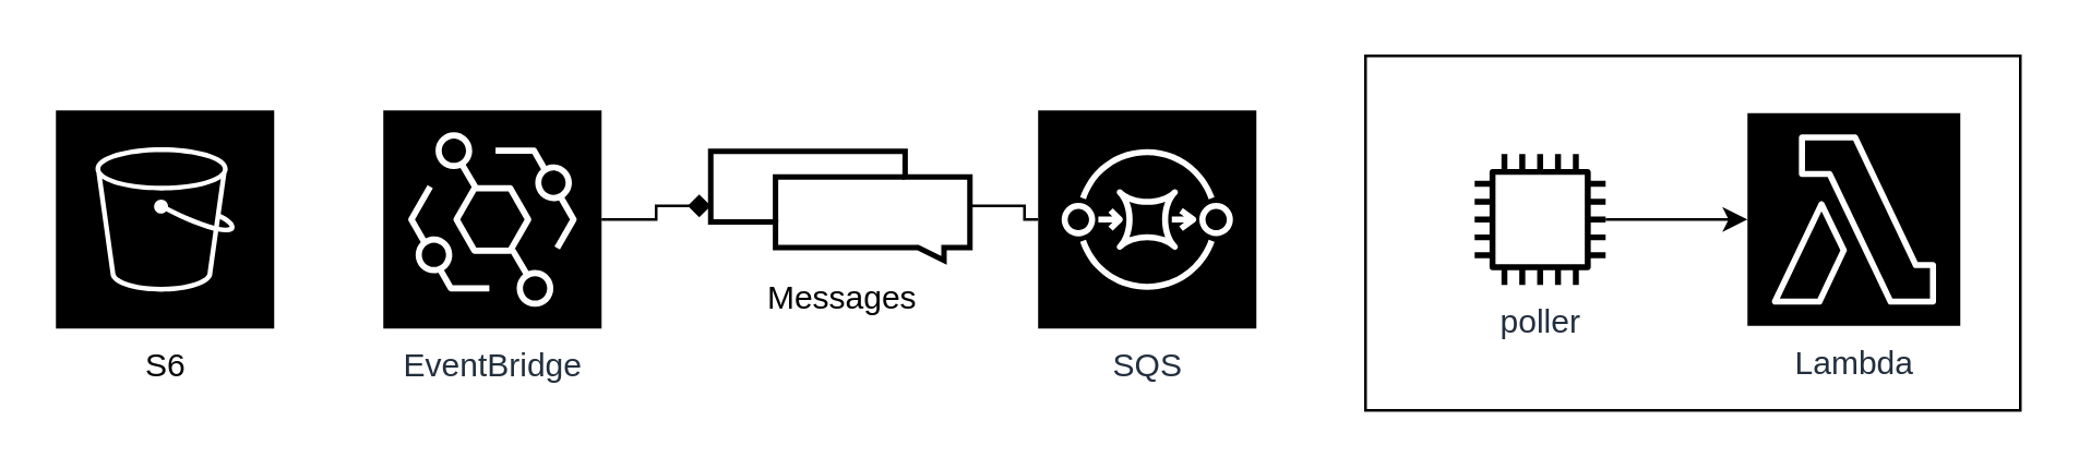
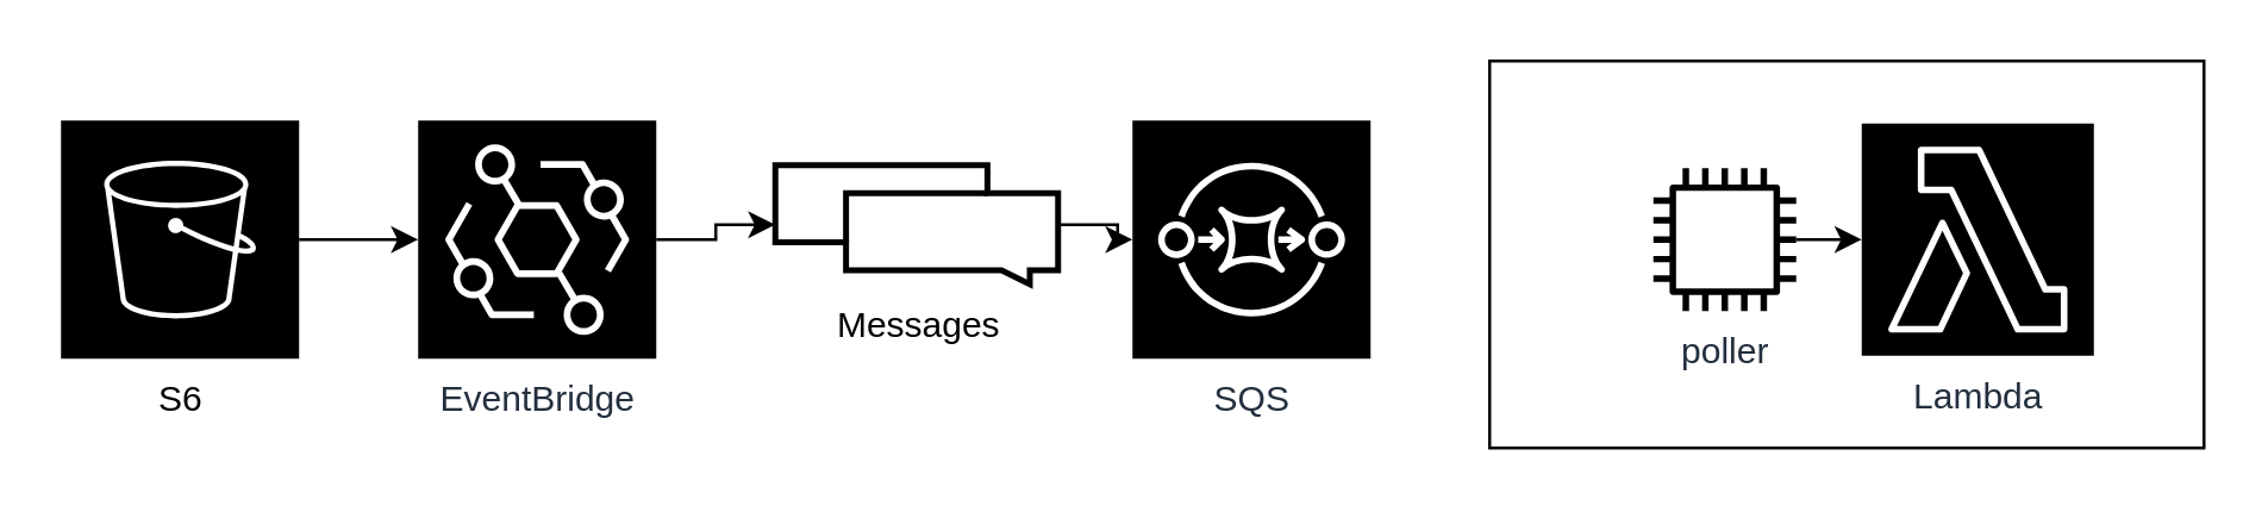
  <mxCell id="0" />
  <mxCell id="1" parent="0" />
  <mxCell id="2" value="" style="rounded=0;whiteSpace=wrap;html=1;strokeColor=#000000;fillColor=none;gradientColor=none;" vertex="1" parent="1"><mxGeometry x="500" y="20" width="240" height="130" as="geometry" /></mxCell>
+ <mxCell id="3" value="" style="edgeStyle=orthogonalEdgeStyle;rounded=0;orthogonalLoop=1;jettySize=auto;html=1;" edge="1" parent="1" source="4" target="6"><mxGeometry relative="1" as="geometry" /></mxCell>
  <mxCell id="4" value="S6" style="sketch=0;pointerEvents=1;shadow=0;dashed=0;html=1;strokeColor=none;fillColor=#000000;labelPosition=center;verticalLabelPosition=bottom;verticalAlign=top;align=center;outlineConnect=0;shape=mxgraph.veeam2.aws_s3;" vertex="1" parent="1"><mxGeometry x="20" y="40" width="80" height="80" as="geometry" /></mxCell>
- <mxCell id="5" value="" style="edgeStyle=orthogonalEdgeStyle;rounded=0;orthogonalLoop=1;jettySize=auto;html=1;endArrow=diamond;" edge="1" parent="1" source="6" target="9"><mxGeometry relative="1" as="geometry" /></mxCell>
+ <mxCell id="5" value="" style="edgeStyle=orthogonalEdgeStyle;rounded=0;orthogonalLoop=1;jettySize=auto;html=1;" edge="1" parent="1" source="6" target="9"><mxGeometry relative="1" as="geometry" /></mxCell>
  <mxCell id="6" value="EventBridge" style="sketch=0;points=[[0,0,0],[0.25,0,0],[0.5,0,0],[0.75,0,0],[1,0,0],[0,1,0],[0.25,1,0],[0.5,1,0],[0.75,1,0],[1,1,0],[0,0.25,0],[0,0.5,0],[0,0.75,0],[1,0.25,0],[1,0.5,0],[1,0.75,0]];outlineConnect=0;fontColor=#232F3E;gradientColor=none;gradientDirection=north;fillColor=#000000;strokeColor=#ffffff;dashed=0;verticalLabelPosition=bottom;verticalAlign=top;align=center;html=1;fontSize=12;fontStyle=0;aspect=fixed;shape=mxgraph.aws4.resourceIcon;resIcon=mxgraph.aws4.eventbridge;" vertex="1" parent="1"><mxGeometry x="140" y="40" width="80" height="80" as="geometry" /></mxCell>
  <mxCell id="7" value="SQS" style="sketch=0;points=[[0,0,0],[0.25,0,0],[0.5,0,0],[0.75,0,0],[1,0,0],[0,1,0],[0.25,1,0],[0.5,1,0],[0.75,1,0],[1,1,0],[0,0.25,0],[0,0.5,0],[0,0.75,0],[1,0.25,0],[1,0.5,0],[1,0.75,0]];outlineConnect=0;fontColor=#232F3E;gradientColor=none;gradientDirection=north;fillColor=#000000;strokeColor=#ffffff;dashed=0;verticalLabelPosition=bottom;verticalAlign=top;align=center;html=1;fontSize=12;fontStyle=0;aspect=fixed;shape=mxgraph.aws4.resourceIcon;resIcon=mxgraph.aws4.sqs;" vertex="1" parent="1"><mxGeometry x="380" y="40" width="80" height="80" as="geometry" /></mxCell>
- <mxCell id="8" value="" style="edgeStyle=orthogonalEdgeStyle;rounded=0;orthogonalLoop=1;jettySize=auto;html=1;endArrow=none;" edge="1" parent="1" source="9" target="7"><mxGeometry relative="1" as="geometry" /></mxCell>
+ <mxCell id="8" value="" style="edgeStyle=orthogonalEdgeStyle;rounded=0;orthogonalLoop=1;jettySize=auto;html=1;" edge="1" parent="1" source="9" target="7"><mxGeometry relative="1" as="geometry" /></mxCell>
  <mxCell id="9" value="Messages" style="html=1;verticalLabelPosition=bottom;align=center;labelBackgroundColor=#ffffff;verticalAlign=top;strokeWidth=2;strokeColor=#000000;shadow=0;dashed=0;shape=mxgraph.ios7.icons.messages;fillColor=none;gradientColor=none;" vertex="1" parent="1"><mxGeometry x="260" y="55" width="95" height="40" as="geometry" /></mxCell>
  <mxCell id="10" value="" style="edgeStyle=orthogonalEdgeStyle;rounded=0;orthogonalLoop=1;jettySize=auto;html=1;" edge="1" parent="1" source="11" target="12"><mxGeometry relative="1" as="geometry" /></mxCell>
- <mxCell id="11" value="poller" style="sketch=0;outlineConnect=0;fontColor=#232F3E;gradientColor=none;fillColor=#000000;strokeColor=none;dashed=0;verticalLabelPosition=bottom;verticalAlign=top;align=center;html=1;fontSize=12;fontStyle=0;aspect=fixed;pointerEvents=1;shape=mxgraph.aws4.instance2;" vertex="1" parent="1"><mxGeometry x="540" y="56" width="48" height="48" as="geometry" /></mxCell>
- <mxCell id="12" value="Lambda" style="sketch=0;points=[[0,0,0],[0.25,0,0],[0.5,0,0],[0.75,0,0],[1,0,0],[0,1,0],[0.25,1,0],[0.5,1,0],[0.75,1,0],[1,1,0],[0,0.25,0],[0,0.5,0],[0,0.75,0],[1,0.25,0],[1,0.5,0],[1,0.75,0]];outlineConnect=0;fontColor=#232F3E;gradientColor=none;gradientDirection=north;fillColor=#000000;strokeColor=#ffffff;dashed=0;verticalLabelPosition=bottom;verticalAlign=top;align=center;html=1;fontSize=12;fontStyle=0;aspect=fixed;shape=mxgraph.aws4.resourceIcon;resIcon=mxgraph.aws4.lambda;" vertex="1" parent="1"><mxGeometry x="640" y="41" width="78" height="78" as="geometry" /></mxCell>
+ <mxCell id="11" value="poller" style="sketch=0;outlineConnect=0;fontColor=#232F3E;gradientColor=none;fillColor=#000000;strokeColor=none;dashed=0;verticalLabelPosition=bottom;verticalAlign=top;align=center;html=1;fontSize=12;fontStyle=0;aspect=fixed;pointerEvents=1;shape=mxgraph.aws4.instance2;" vertex="1" parent="1"><mxGeometry x="555" y="56" width="48" height="48" as="geometry" /></mxCell>
+ <mxCell id="12" value="Lambda" style="sketch=0;points=[[0,0,0],[0.25,0,0],[0.5,0,0],[0.75,0,0],[1,0,0],[0,1,0],[0.25,1,0],[0.5,1,0],[0.75,1,0],[1,1,0],[0,0.25,0],[0,0.5,0],[0,0.75,0],[1,0.25,0],[1,0.5,0],[1,0.75,0]];outlineConnect=0;fontColor=#232F3E;gradientColor=none;gradientDirection=north;fillColor=#000000;strokeColor=#ffffff;dashed=0;verticalLabelPosition=bottom;verticalAlign=top;align=center;html=1;fontSize=12;fontStyle=0;aspect=fixed;shape=mxgraph.aws4.resourceIcon;resIcon=mxgraph.aws4.lambda;" vertex="1" parent="1"><mxGeometry x="625" y="41" width="78" height="78" as="geometry" /></mxCell>
